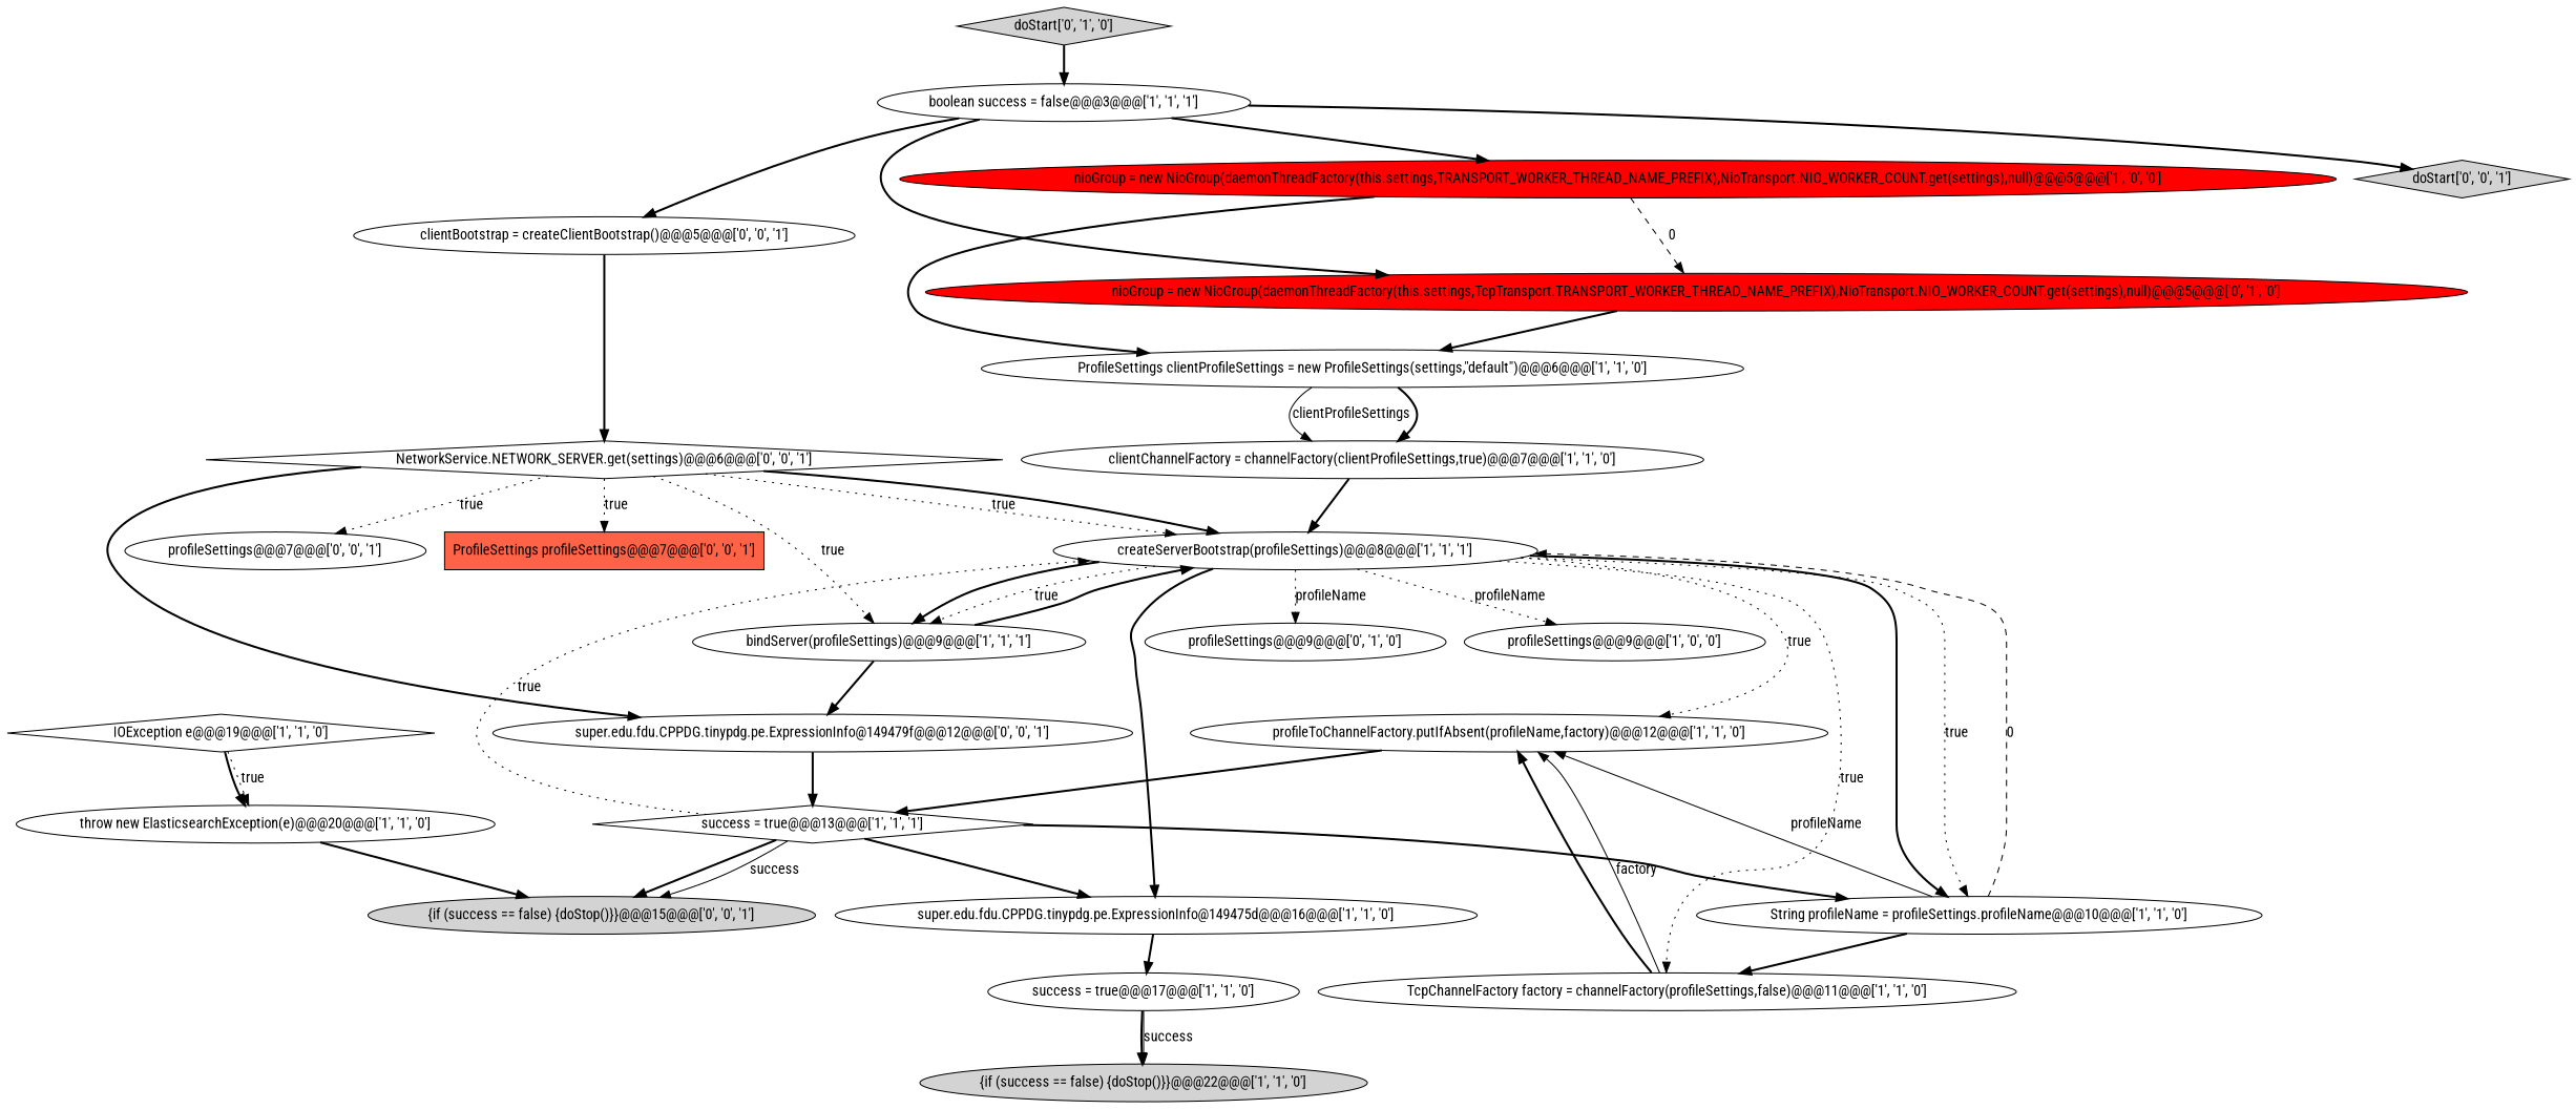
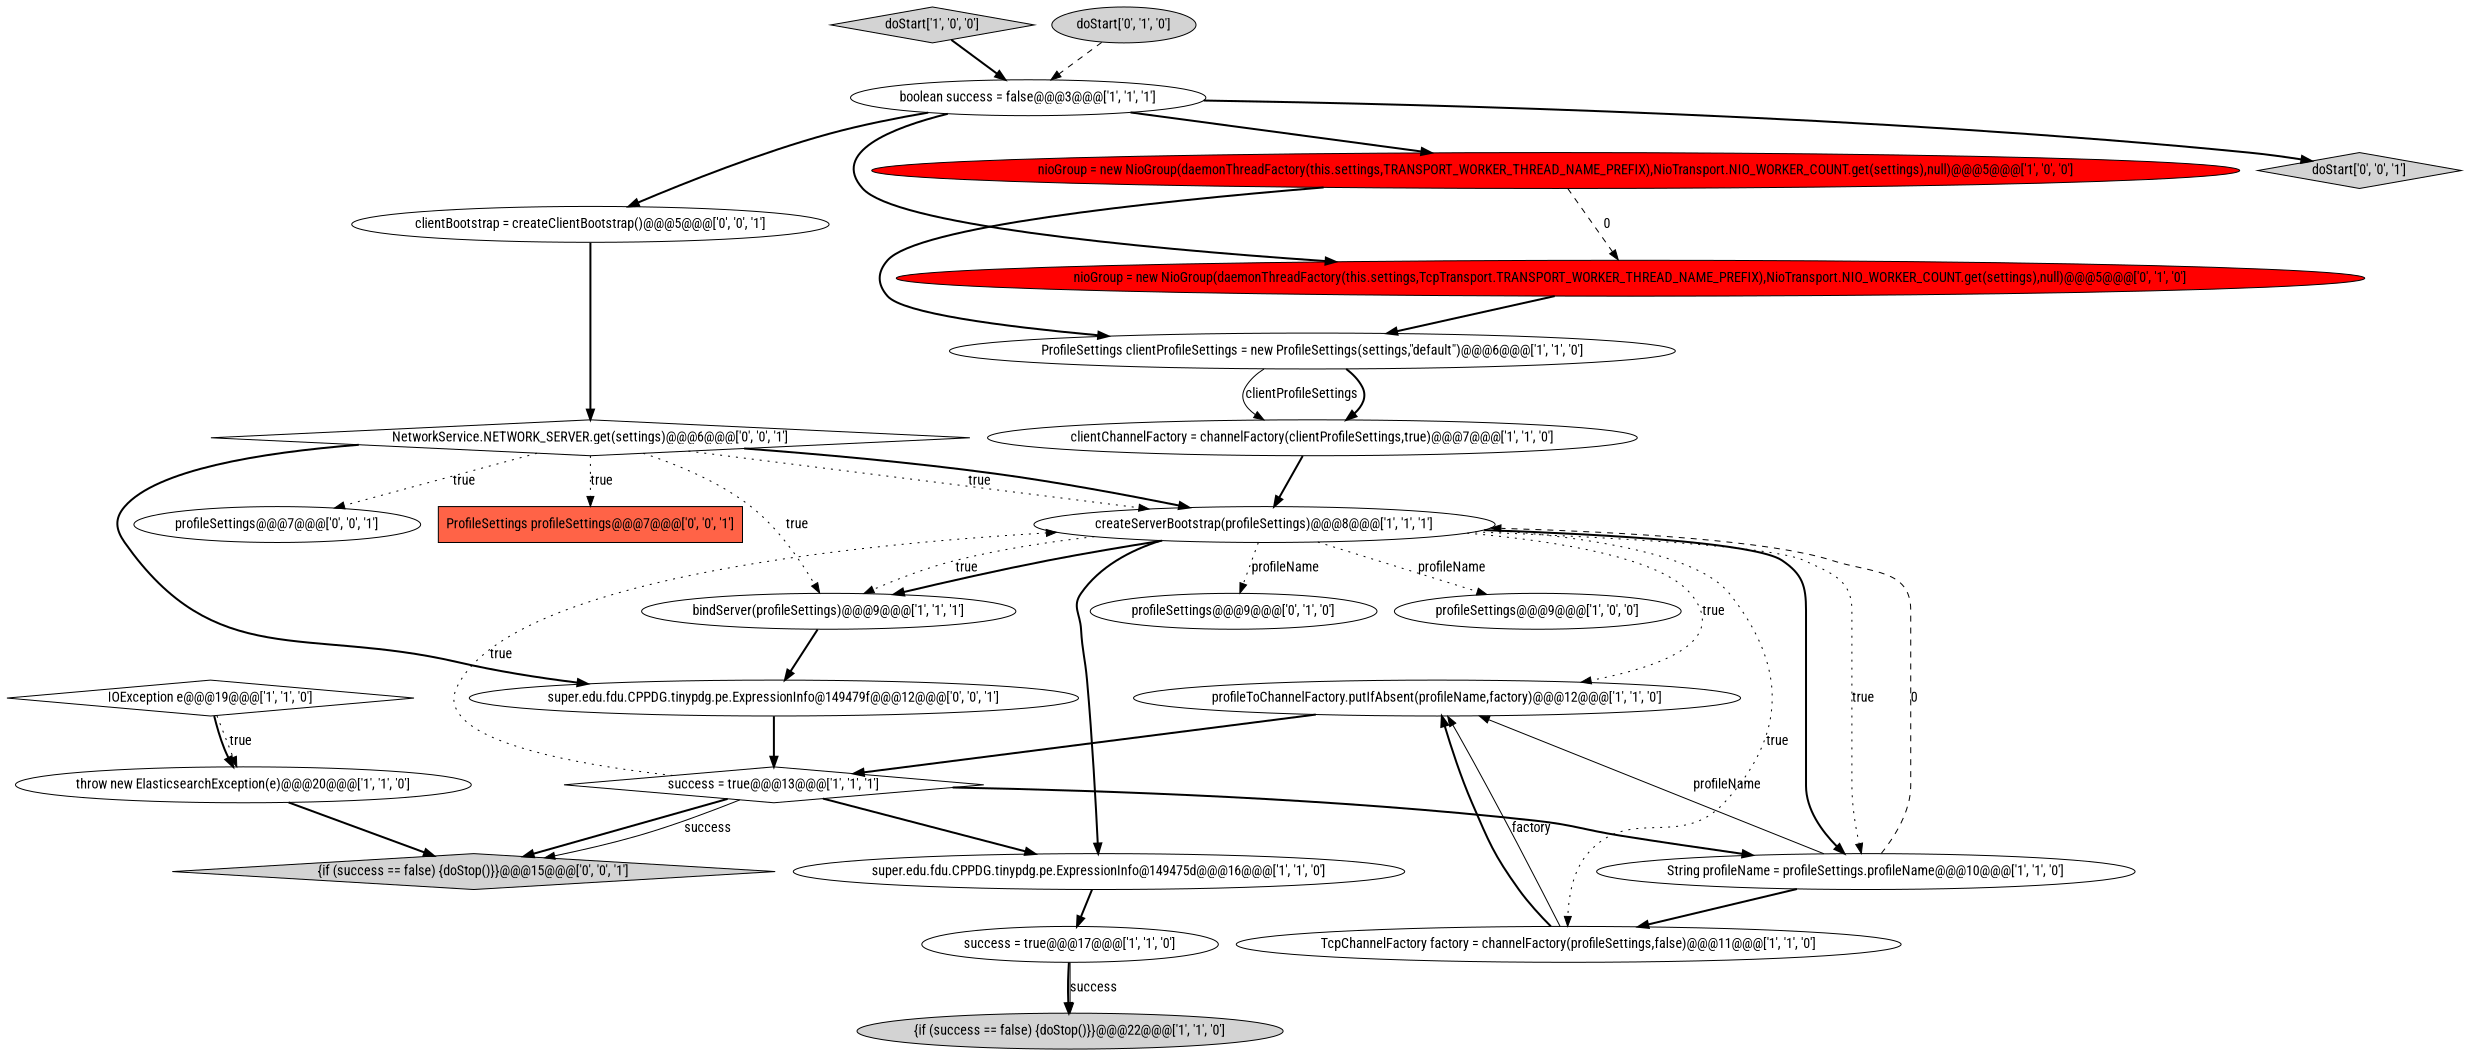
  digraph {
    fontname="Roboto Condensed"
    node [fillcolor=white fontname="Roboto Condensed" shape=ellipse style=filled]
    edge [fontname="Roboto Condensed" style=bold]
    n1 [label="createServerBootstrap(profileSettings)@@@8@@@['1', '1', '1']"]
    n2 [label="super.edu.fdu.CPPDG.tinypdg.pe.ExpressionInfo@149475d@@@16@@@['1', '1', '0']"]
    n3 [label="profileSettings@@@9@@@['0', '1', '0']"]
    n4 [label="profileToChannelFactory.putIfAbsent(profileName,factory)@@@12@@@['1', '1', '0']"]
    n5 [label="profileSettings@@@9@@@['1', '0', '0']"]
    n6 [label="bindServer(profileSettings)@@@9@@@['1', '1', '1']"]
    n7 [label="TcpChannelFactory factory = channelFactory(profileSettings,false)@@@11@@@['1', '1', '0']"]
    n8 [label="String profileName = profileSettings.profileName@@@10@@@['1', '1', '0']"]
    n9 [label="success = true@@@17@@@['1', '1', '0']"]
    n10 [label="success = true@@@13@@@['1', '1', '1']" shape=diamond]
-   n11 [fillcolor=lightgray label="{if (success == false) {doStop()}}@@@15@@@['0', '0', '1']"]
+   n11 [fillcolor=lightgray label="{if (success == false) {doStop()}}@@@15@@@['0', '0', '1']" shape=diamond]
    n12 [label="super.edu.fdu.CPPDG.tinypdg.pe.ExpressionInfo@149479f@@@12@@@['0', '0', '1']"]
    n13 [label="clientBootstrap = createClientBootstrap()@@@5@@@['0', '0', '1']"]
    n14 [label="NetworkService.NETWORK_SERVER.get(settings)@@@6@@@['0', '0', '1']" shape=diamond]
    n15 [label="profileSettings@@@7@@@['0', '0', '1']"]
    n16 [fillcolor=tomato label="ProfileSettings profileSettings@@@7@@@['0', '0', '1']" shape=box]
    n17 [label="boolean success = false@@@3@@@['1', '1', '1']"]
    n18 [fillcolor=red label="nioGroup = new NioGroup(daemonThreadFactory(this.settings,TRANSPORT_WORKER_THREAD_NAME_PREFIX),NioTransport.NIO_WORKER_COUNT.get(settings),null)@@@5@@@['1', '0', '0']"]
    n19 [fillcolor=red label="nioGroup = new NioGroup(daemonThreadFactory(this.settings,TcpTransport.TRANSPORT_WORKER_THREAD_NAME_PREFIX),NioTransport.NIO_WORKER_COUNT.get(settings),null)@@@5@@@['0', '1', '0']"]
    n20 [fillcolor=lightgray label="doStart['0', '0', '1']" shape=diamond]
    n21 [label="ProfileSettings clientProfileSettings = new ProfileSettings(settings,\"default\")@@@6@@@['1', '1', '0']"]
    n22 [fillcolor=lightgray label="{if (success == false) {doStop()}}@@@22@@@['1', '1', '0']"]
    n23 [label="clientChannelFactory = channelFactory(clientProfileSettings,true)@@@7@@@['1', '1', '0']"]
    n24 [label="throw new ElasticsearchException(e)@@@20@@@['1', '1', '0']"]
+   n25 [fillcolor=lightgray label="doStart['1', '0', '0']" shape=diamond]
    n26 [label="IOException e@@@19@@@['1', '1', '0']" shape=diamond]
-   n27 [fillcolor=lightgray label="doStart['0', '1', '0']" shape=diamond]
+   n27 [fillcolor=lightgray label="doStart['0', '1', '0']"]
    n1 -> n2
    n1 -> n3 [label=profileName style=dotted]
    n1 -> n4 [label=true style=dotted]
    n1 -> n5 [label=profileName style=dotted]
    n1 -> n6
    n1 -> n6 [label=true style=dotted]
    n1 -> n7 [label=true style=dotted]
    n1 -> n8
    n1 -> n8 [label=true style=dotted]
    n2 -> n9
    n4 -> n10
-   n6 -> n1
    n6 -> n12
    n7 -> n4 [label=factory style=solid]
    n7 -> n4
    n8 -> n1 [label=0 style=dashed]
    n8 -> n4 [label=profileName style=solid]
    n8 -> n7
    n9 -> n22
    n9 -> n22 [label=success style=solid]
    n10 -> n1 [label=true style=dotted]
    n10 -> n2
    n10 -> n8
    n10 -> n11
    n10 -> n11 [label=success style=solid]
    n12 -> n10
    n13 -> n14
    n14 -> n1 [label=true style=dotted]
    n14 -> n1
    n14 -> n6 [label=true style=dotted]
    n14 -> n12
    n14 -> n15 [label=true style=dotted]
    n14 -> n16 [label=true style=dotted]
    n17 -> n13
    n17 -> n18
    n17 -> n19
    n17 -> n20
    n18 -> n19 [label=0 style=dashed]
    n18 -> n21
    n19 -> n21
    n21 -> n23
    n21 -> n23 [label=clientProfileSettings style=solid]
    n23 -> n1
    n24 -> n11
+   n25 -> n17
    n26 -> n24
    n26 -> n24 [label=true style=dotted]
-   n27 -> n17
+   n27 -> n17 [style=dashed]
  }
